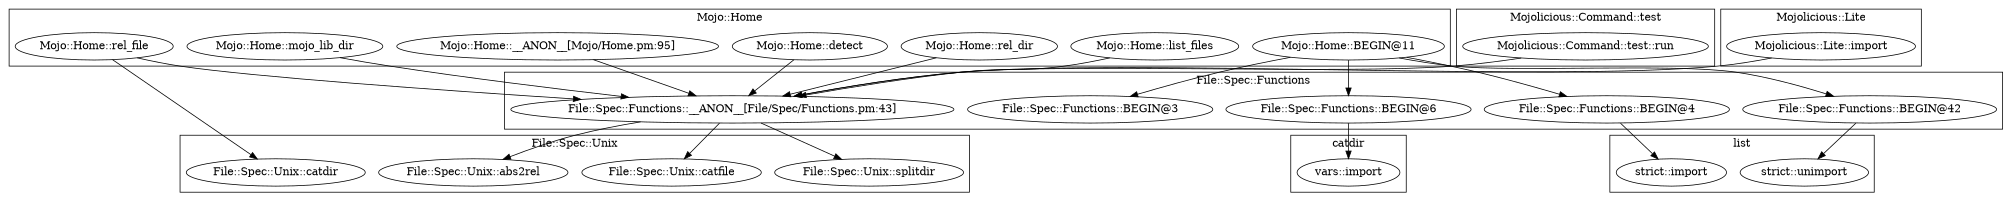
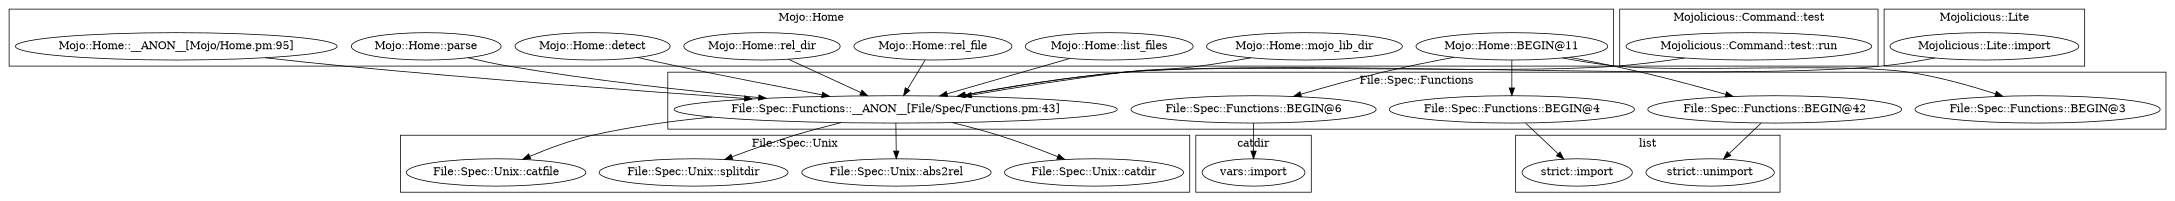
  digraph {
    "strict::import"
    "strict::unimport"
    "vars::import"
    "File::Spec::Functions::BEGIN@3"
    "File::Spec::Functions::__ANON__[File/Spec/Functions.pm:43]"
    "File::Spec::Functions::BEGIN@6"
    "File::Spec::Functions::BEGIN@42"
    "File::Spec::Functions::BEGIN@4"
    "Mojo::Home::detect"
    "Mojo::Home::BEGIN@11"
+   "Mojo::Home::parse"
    "Mojo::Home::__ANON__[Mojo/Home.pm:95]"
    "Mojo::Home::mojo_lib_dir"
    "Mojo::Home::list_files"
    "Mojo::Home::rel_file"
    "Mojo::Home::rel_dir"
    "File::Spec::Unix::abs2rel"
    "File::Spec::Unix::splitdir"
    "File::Spec::Unix::catfile"
    "File::Spec::Unix::catdir"
    "Mojolicious::Command::test::run"
    "Mojolicious::Lite::import"
    subgraph cluster_1 {
      label=list
      "strict::import"
      "strict::unimport"
    }
    subgraph cluster_2 {
      label=catdir
      "vars::import"
    }
    subgraph cluster_3 {
      label="File::Spec::Functions"
      "File::Spec::Functions::BEGIN@3"
      "File::Spec::Functions::__ANON__[File/Spec/Functions.pm:43]"
      "File::Spec::Functions::BEGIN@6"
      "File::Spec::Functions::BEGIN@42"
      "File::Spec::Functions::BEGIN@4"
    }
    subgraph cluster_4 {
      label="Mojo::Home"
      "Mojo::Home::detect"
      "Mojo::Home::BEGIN@11"
+     "Mojo::Home::parse"
      "Mojo::Home::__ANON__[Mojo/Home.pm:95]"
      "Mojo::Home::mojo_lib_dir"
      "Mojo::Home::list_files"
      "Mojo::Home::rel_file"
      "Mojo::Home::rel_dir"
    }
    subgraph cluster_5 {
      label="File::Spec::Unix"
      "File::Spec::Unix::abs2rel"
      "File::Spec::Unix::splitdir"
      "File::Spec::Unix::catfile"
      "File::Spec::Unix::catdir"
    }
    subgraph cluster_6 {
      label="Mojolicious::Command::test"
      "Mojolicious::Command::test::run"
    }
    subgraph cluster_7 {
      label="Mojolicious::Lite"
      "Mojolicious::Lite::import"
    }
    "File::Spec::Functions::__ANON__[File/Spec/Functions.pm:43]" -> "File::Spec::Unix::abs2rel"
    "File::Spec::Functions::__ANON__[File/Spec/Functions.pm:43]" -> "File::Spec::Unix::splitdir"
    "File::Spec::Functions::__ANON__[File/Spec/Functions.pm:43]" -> "File::Spec::Unix::catfile"
-   "Mojo::Home::rel_file" -> "File::Spec::Unix::catdir"
+   "File::Spec::Functions::__ANON__[File/Spec/Functions.pm:43]" -> "File::Spec::Unix::catdir"
    "File::Spec::Functions::BEGIN@6" -> "vars::import"
    "File::Spec::Functions::BEGIN@42" -> "strict::unimport"
    "File::Spec::Functions::BEGIN@4" -> "strict::import"
    "Mojo::Home::detect" -> "File::Spec::Functions::__ANON__[File/Spec/Functions.pm:43]"
    "Mojo::Home::BEGIN@11" -> "File::Spec::Functions::BEGIN@3"
    "Mojo::Home::BEGIN@11" -> "File::Spec::Functions::BEGIN@6"
    "Mojo::Home::BEGIN@11" -> "File::Spec::Functions::BEGIN@42"
    "Mojo::Home::BEGIN@11" -> "File::Spec::Functions::BEGIN@4"
+   "Mojo::Home::parse" -> "File::Spec::Functions::__ANON__[File/Spec/Functions.pm:43]"
    "Mojo::Home::__ANON__[Mojo/Home.pm:95]" -> "File::Spec::Functions::__ANON__[File/Spec/Functions.pm:43]"
    "Mojo::Home::mojo_lib_dir" -> "File::Spec::Functions::__ANON__[File/Spec/Functions.pm:43]"
    "Mojo::Home::list_files" -> "File::Spec::Functions::__ANON__[File/Spec/Functions.pm:43]"
    "Mojo::Home::rel_file" -> "File::Spec::Functions::__ANON__[File/Spec/Functions.pm:43]"
    "Mojo::Home::rel_dir" -> "File::Spec::Functions::__ANON__[File/Spec/Functions.pm:43]"
    "Mojolicious::Command::test::run" -> "File::Spec::Functions::__ANON__[File/Spec/Functions.pm:43]"
    "Mojolicious::Lite::import" -> "File::Spec::Functions::__ANON__[File/Spec/Functions.pm:43]"
  }
